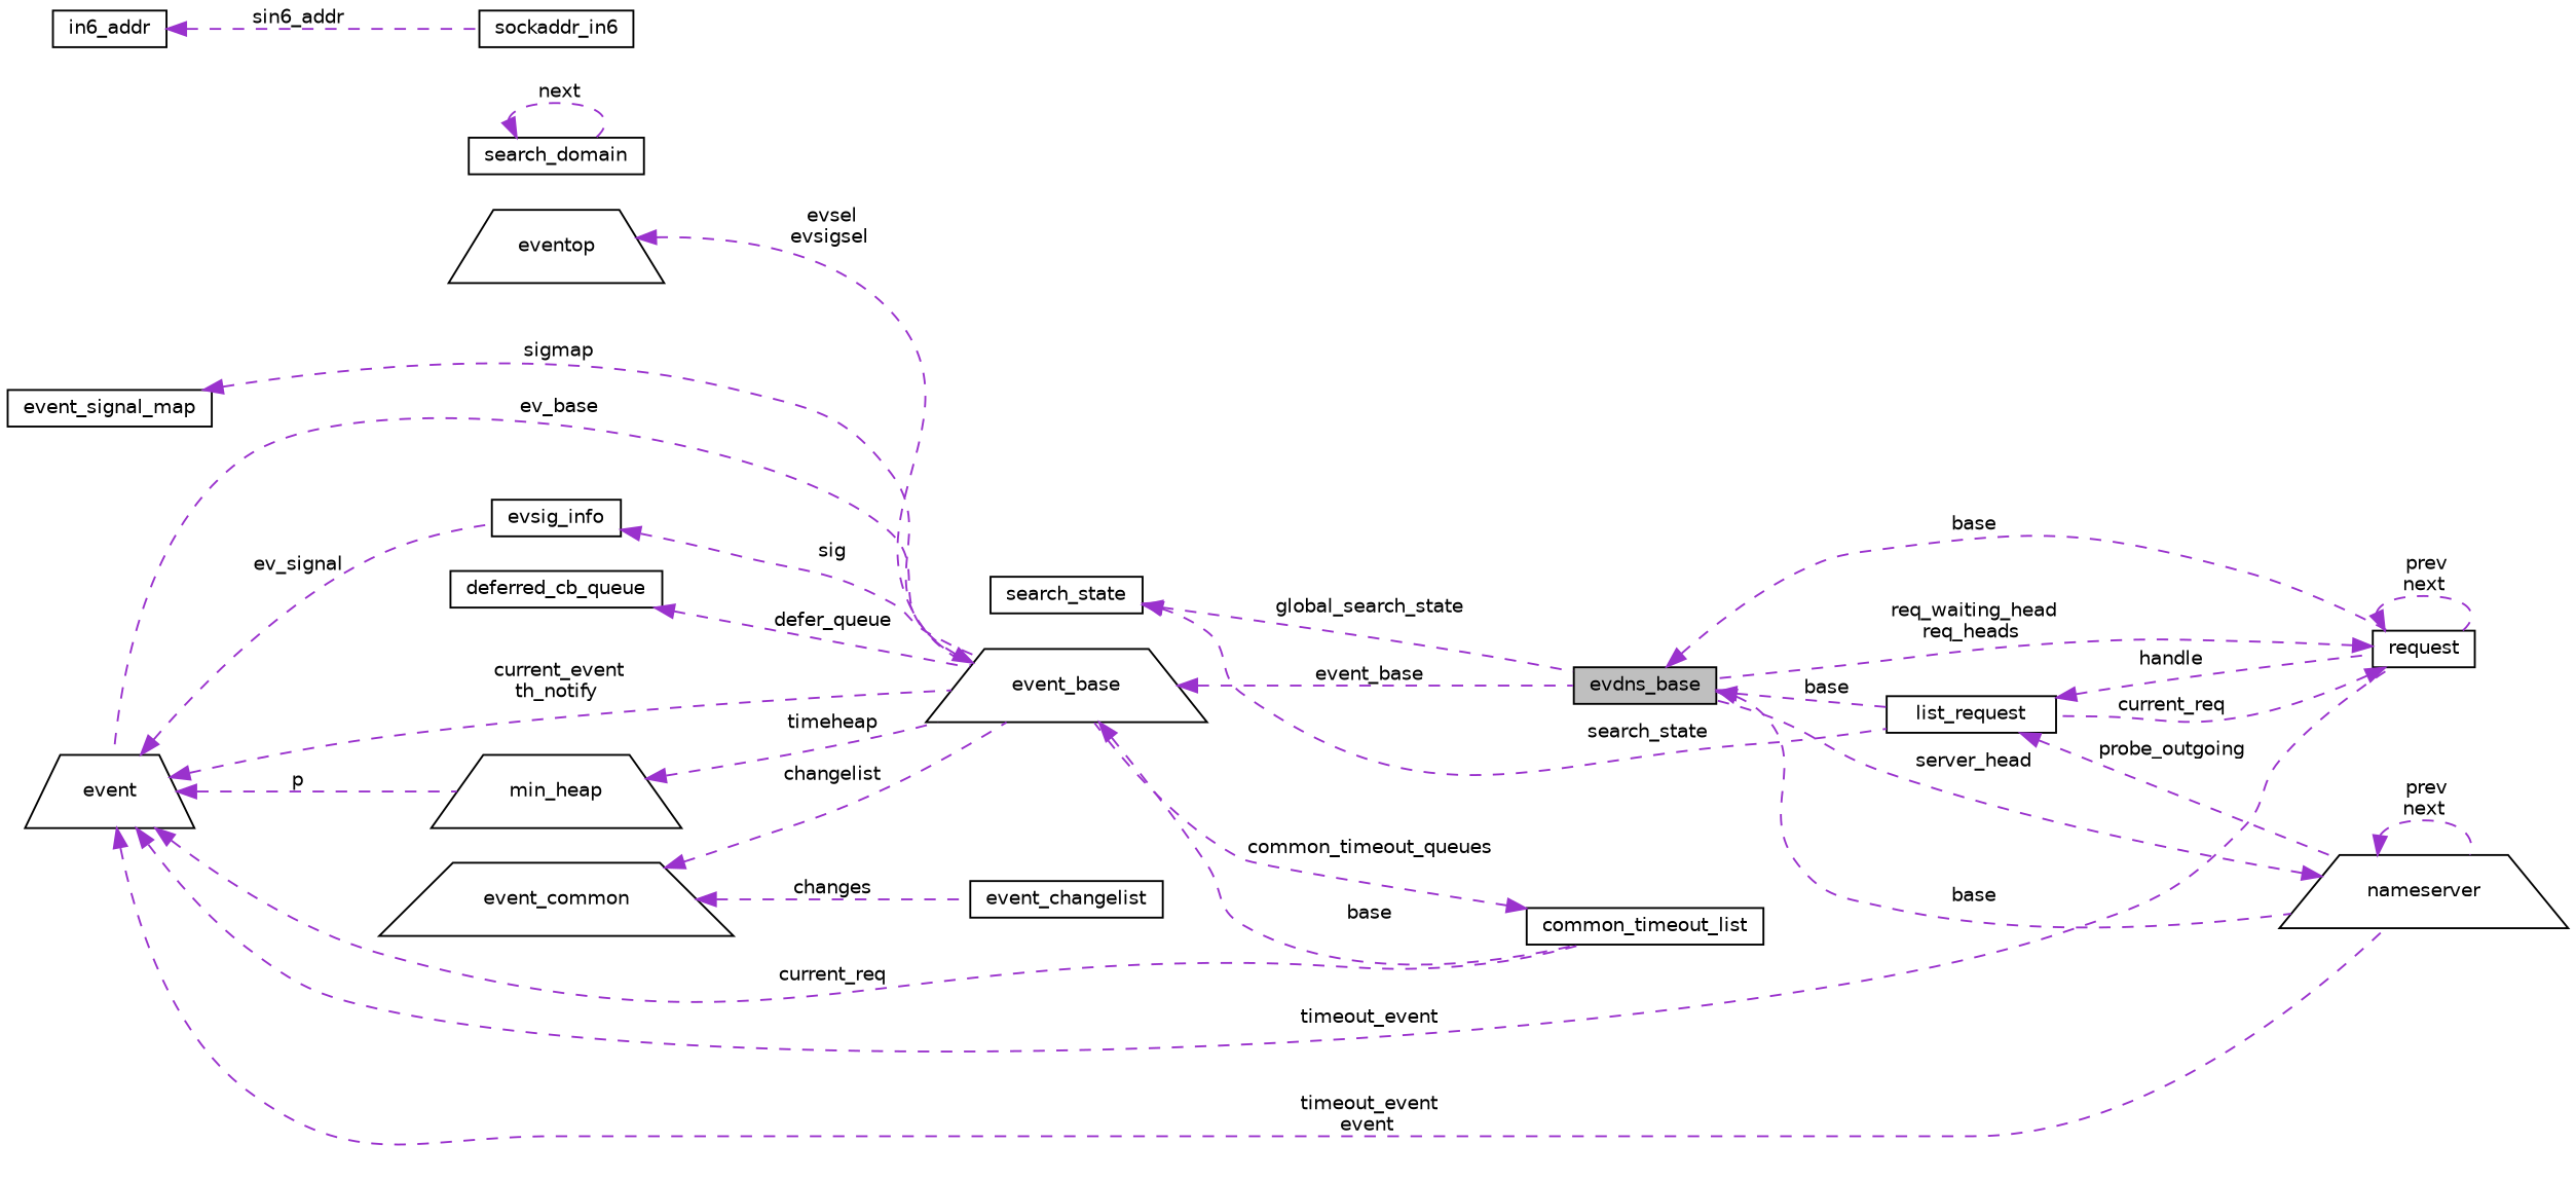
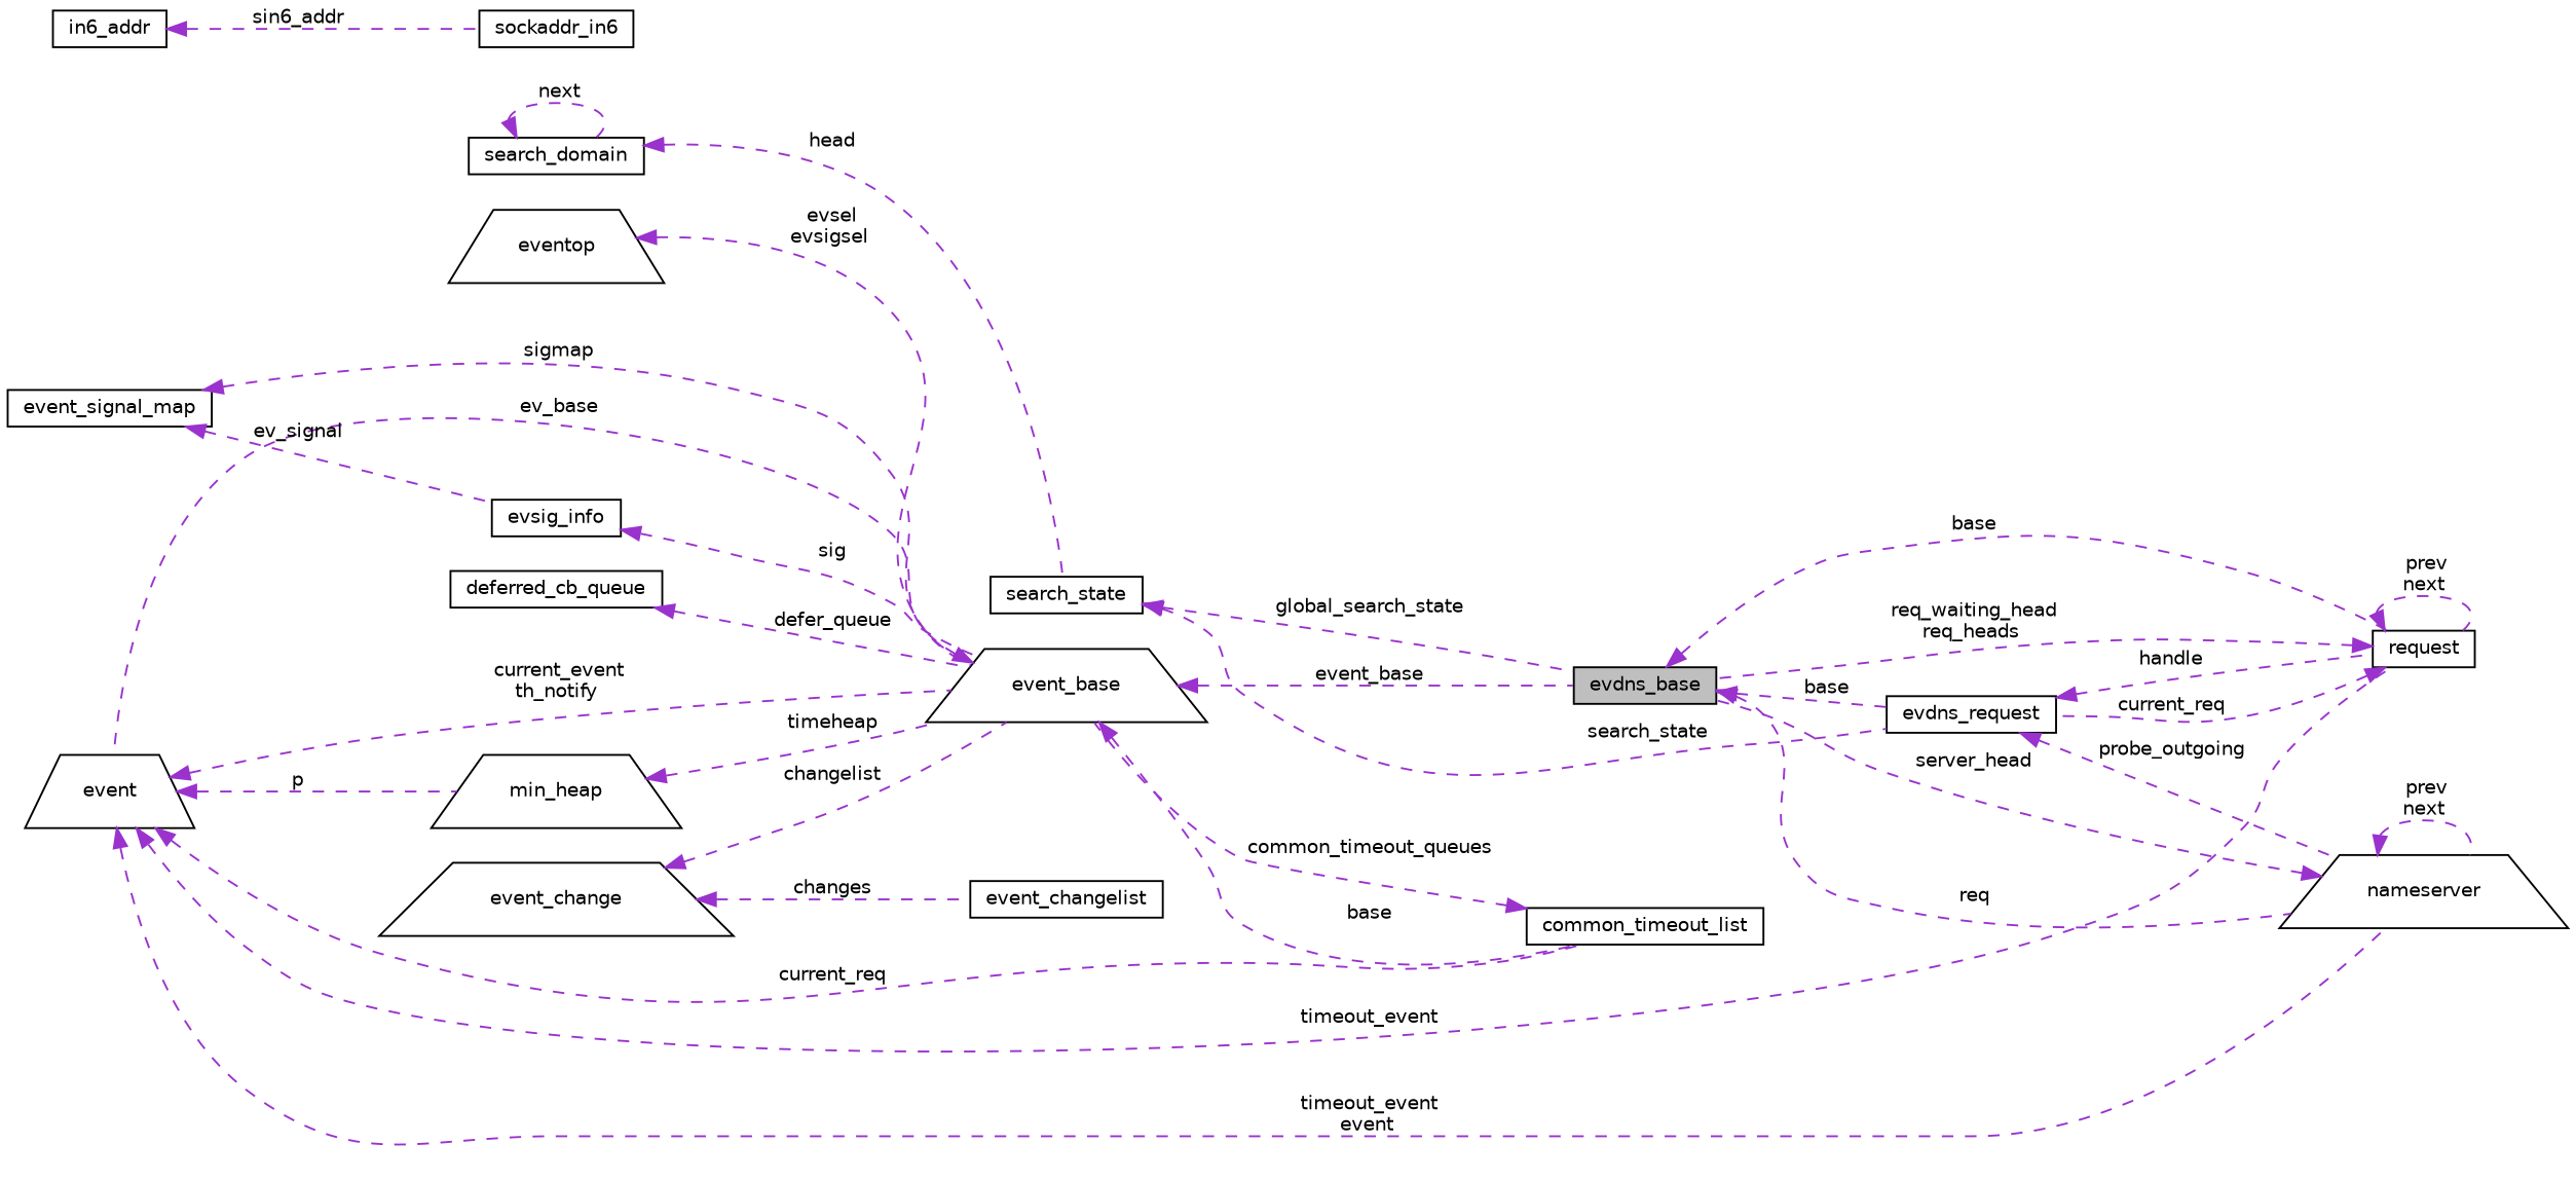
  digraph {
    rankdir=LR
    node [color=black fillcolor=white fontname=Helvetica fontsize=10 shape=box style=filled]
    edge [color=darkorchid3 dir=back fontname=Helvetica fontsize=10 labelfontname=Helvetica labelfontsize=10 style=dashed]
    n1 [fillcolor=grey75 fontcolor=black height=0.2 label=evdns_base width=0.4]
    n2 [height=0.2 label=nameserver shape=trapezium width=0.4]
-   n3 [height=0.2 label=list_request width=0.4]
+   n3 [height=0.2 label=evdns_request width=0.4]
    n4 [height=0.2 label=request width=0.4]
    n5 [height=0.2 label=sockaddr_in6 width=0.4]
    n6 [height=0.2 label=in6_addr width=0.4]
    n7 [height=0.2 label=event shape=trapezium width=0.4]
    n8 [height=0.2 label=event_base shape=trapezium width=0.4]
    n9 [height=0.2 label=evsig_info width=0.4]
    n10 [height=0.2 label=min_heap shape=trapezium width=0.4]
    n11 [height=0.2 label=common_timeout_list width=0.4]
    n12 [height=0.2 label=eventop shape=trapezium width=0.4]
    n13 [height=0.2 label=deferred_cb_queue width=0.4]
    n14 [height=0.2 label=event_signal_map width=0.4]
    n15 [height=0.2 label=event_changelist width=0.4]
-   n16 [height=0.2 label=event_common shape=trapezium width=0.4]
+   n16 [height=0.2 label=event_change shape=trapezium width=0.4]
    n17 [height=0.2 label=search_state width=0.4]
    n18 [height=0.2 label=search_domain width=0.4]
-   n1 -> n2 [label=" base"]
+   n1 -> n2 [label=" req"]
    n1 -> n3 [label=" base"]
    n1 -> n4 [label=" base"]
    n2 -> n1 [label=" server_head"]
    n2 -> n2 [label=" prev\nnext"]
    n3 -> n2 [label=" probe_outgoing"]
    n3 -> n4 [label=" handle"]
    n4 -> n1 [label=" req_waiting_head\nreq_heads"]
    n4 -> n3 [label=" current_req"]
    n4 -> n4 [label=" prev\nnext"]
    n6 -> n5 [label=" sin6_addr"]
    n7 -> n2 [label=" timeout_event\nevent"]
    n7 -> n4 [label=" timeout_event"]
    n7 -> n8 [label=" current_event\nth_notify"]
-   n7 -> n9 [label=" ev_signal"]
+   n14 -> n9 [label=" ev_signal"]
    n7 -> n10 [label=" p"]
    n7 -> n11 [label=" current_req"]
    n8 -> n1 [label=" event_base"]
    n8 -> n7 [label=" ev_base"]
    n8 -> n11 [label=" base"]
    n9 -> n8 [label=" sig"]
    n10 -> n8 [label=" timeheap"]
    n11 -> n8 [label=" common_timeout_queues"]
    n12 -> n8 [label=" evsel\nevsigsel"]
    n13 -> n8 [label=" defer_queue"]
    n14 -> n8 [label=" sigmap"]
    n16 -> n8 [label=" changelist"]
    n16 -> n15 [label=" changes"]
    n17 -> n1 [label=" global_search_state"]
    n17 -> n3 [label=" search_state"]
+   n18 -> n17 [label=" head"]
    n18 -> n18 [label=" next"]
  }
